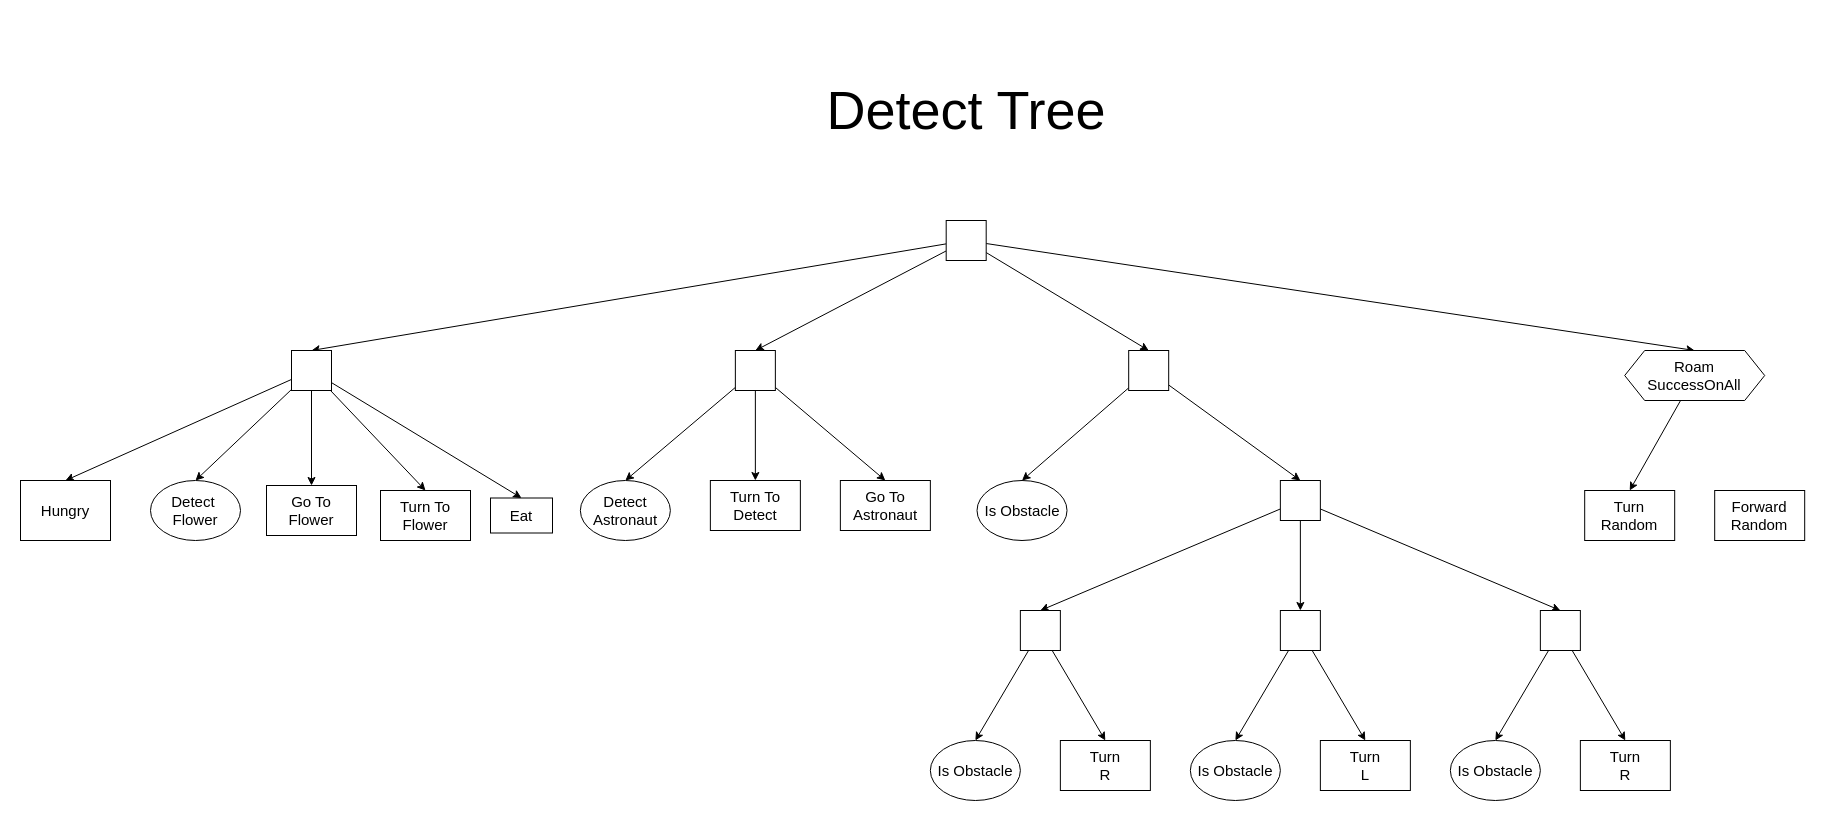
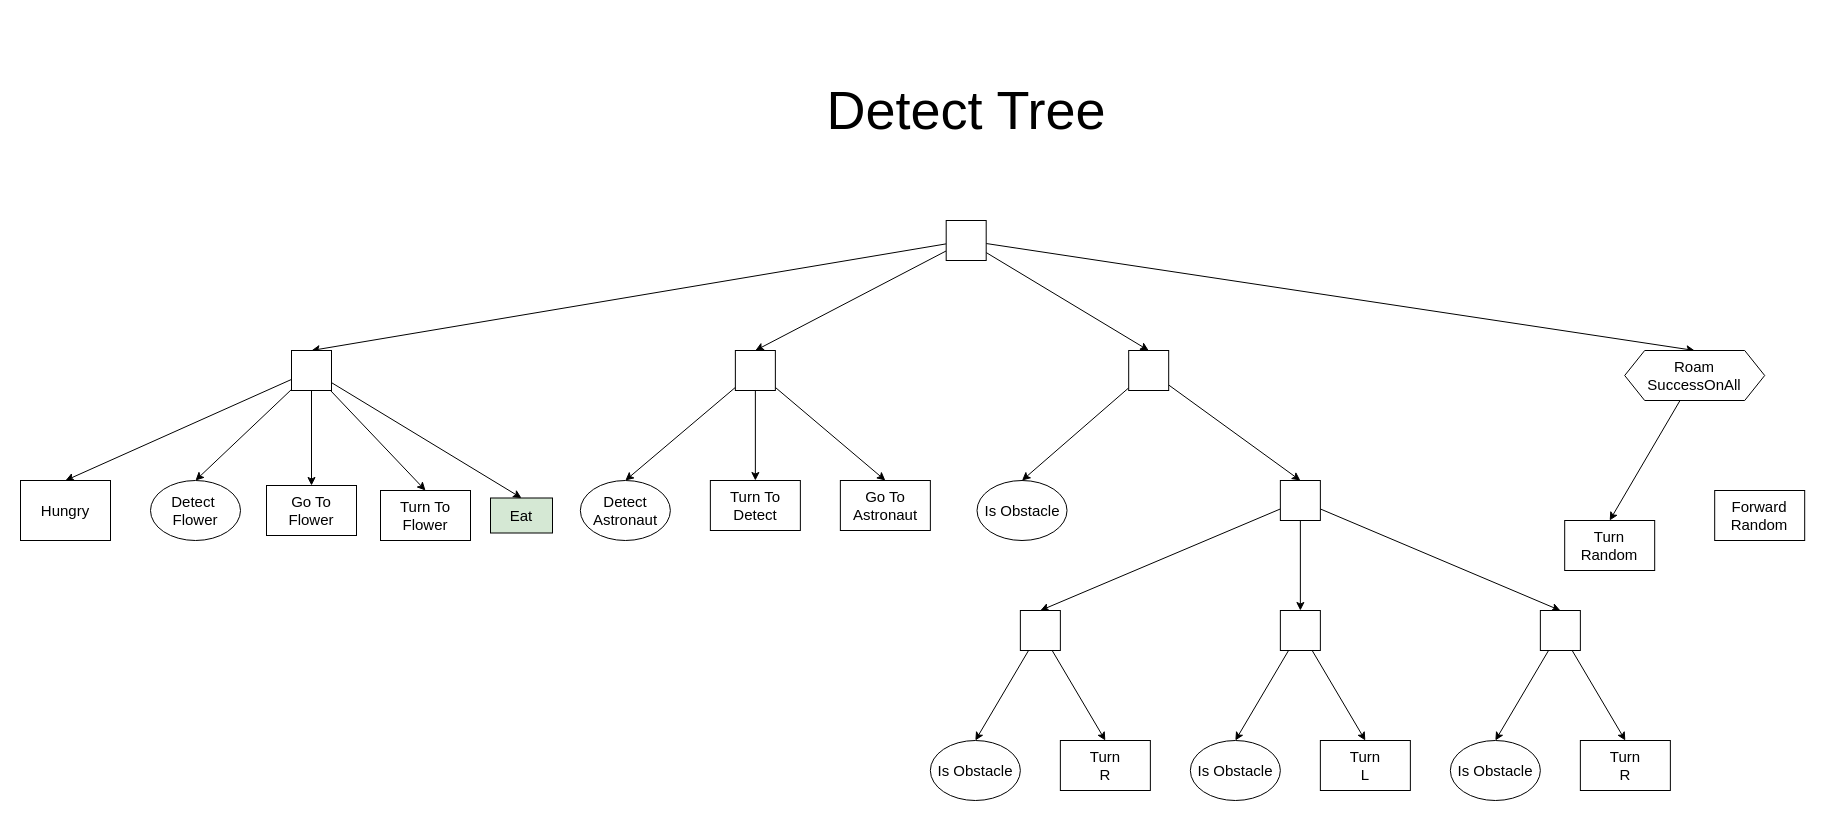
  <mxCell id="0" />
  <mxCell id="1" parent="0" />
  <mxCell id="2" style="edgeStyle=none;rounded=0;orthogonalLoop=1;jettySize=auto;html=1;entryX=0.5;entryY=0;entryDx=0;entryDy=0;strokeColor=default;align=center;verticalAlign=middle;fontFamily=Helvetica;fontSize=11;fontColor=default;labelBackgroundColor=default;endArrow=classic;" parent="1" source="6" target="19" edge="1"><mxGeometry relative="1" as="geometry" /></mxCell>
  <mxCell id="3" style="edgeStyle=none;rounded=0;orthogonalLoop=1;jettySize=auto;html=1;entryX=0.5;entryY=0;entryDx=0;entryDy=0;strokeColor=default;align=center;verticalAlign=middle;fontFamily=Helvetica;fontSize=11;fontColor=default;labelBackgroundColor=default;endArrow=classic;" parent="1" source="6" target="16" edge="1"><mxGeometry relative="1" as="geometry" /></mxCell>
  <mxCell id="4" style="edgeStyle=none;rounded=0;orthogonalLoop=1;jettySize=auto;html=1;entryX=0.5;entryY=0;entryDx=0;entryDy=0;strokeColor=default;align=center;verticalAlign=middle;fontFamily=Helvetica;fontSize=11;fontColor=default;labelBackgroundColor=default;endArrow=classic;" parent="1" source="6" target="10" edge="1"><mxGeometry relative="1" as="geometry" /></mxCell>
  <mxCell id="5" style="edgeStyle=none;rounded=0;orthogonalLoop=1;jettySize=auto;html=1;entryX=0.5;entryY=0;entryDx=0;entryDy=0;strokeColor=default;align=center;verticalAlign=middle;fontFamily=Helvetica;fontSize=11;fontColor=default;labelBackgroundColor=default;endArrow=classic;" parent="1" source="6" target="49" edge="1"><mxGeometry relative="1" as="geometry"><mxPoint x="1876.378" y="340" as="targetPoint" /></mxGeometry></mxCell>
  <mxCell id="6" value="&lt;span id=&quot;docs-internal-guid-200b923e-7fff-36eb-ba30-63e8c0cf25a8&quot;&gt;&lt;span style=&quot;font-family: Arial, sans-serif; background-color: transparent; font-variant-numeric: normal; font-variant-east-asian: normal; font-variant-alternates: normal; font-variant-position: normal; vertical-align: baseline; white-space-collapse: preserve;&quot;&gt;&lt;font style=&quot;font-size: 22px;&quot; color=&quot;#ffffff&quot;&gt;?&lt;/font&gt;&lt;/span&gt;&lt;/span&gt;" style="rounded=0;whiteSpace=wrap;html=1;" parent="1" vertex="1"><mxGeometry x="945.69" y="220" width="40" height="40" as="geometry" /></mxCell>
  <mxCell id="7" style="edgeStyle=none;rounded=0;orthogonalLoop=1;jettySize=auto;html=1;entryX=0.5;entryY=0;entryDx=0;entryDy=0;strokeColor=default;align=center;verticalAlign=middle;fontFamily=Helvetica;fontSize=11;fontColor=default;labelBackgroundColor=default;endArrow=classic;" parent="1" source="10" target="24" edge="1"><mxGeometry relative="1" as="geometry" /></mxCell>
  <mxCell id="8" style="edgeStyle=none;rounded=0;orthogonalLoop=1;jettySize=auto;html=1;entryX=0.5;entryY=0;entryDx=0;entryDy=0;strokeColor=default;align=center;verticalAlign=middle;fontFamily=Helvetica;fontSize=11;fontColor=default;labelBackgroundColor=default;endArrow=classic;" parent="1" source="10" target="25" edge="1"><mxGeometry relative="1" as="geometry" /></mxCell>
  <mxCell id="9" style="rounded=0;orthogonalLoop=1;jettySize=auto;html=1;entryX=0.5;entryY=0;entryDx=0;entryDy=0;" parent="1" source="10" target="26" edge="1"><mxGeometry relative="1" as="geometry" /></mxCell>
  <mxCell id="10" value="&lt;span id=&quot;docs-internal-guid-200b923e-7fff-36eb-ba30-63e8c0cf25a8&quot;&gt;&lt;span style=&quot;font-family: Arial, sans-serif; background-color: transparent; font-variant-numeric: normal; font-variant-east-asian: normal; font-variant-alternates: normal; font-variant-position: normal; vertical-align: baseline; white-space-collapse: preserve;&quot;&gt;&lt;font style=&quot;font-size: 22px;&quot; color=&quot;#ffffff&quot;&gt;→&lt;/font&gt;&lt;/span&gt;&lt;/span&gt;" style="rounded=0;whiteSpace=wrap;html=1;" parent="1" vertex="1"><mxGeometry x="734.86" y="350" width="40" height="40" as="geometry" /></mxCell>
  <mxCell id="11" style="edgeStyle=none;rounded=0;orthogonalLoop=1;jettySize=auto;html=1;entryX=0.5;entryY=0;entryDx=0;entryDy=0;strokeColor=default;align=center;verticalAlign=middle;fontFamily=Helvetica;fontSize=11;fontColor=default;labelBackgroundColor=default;endArrow=classic;" parent="1" source="16" target="22" edge="1"><mxGeometry relative="1" as="geometry" /></mxCell>
  <mxCell id="12" style="edgeStyle=none;rounded=0;orthogonalLoop=1;jettySize=auto;html=1;entryX=0.5;entryY=0;entryDx=0;entryDy=0;strokeColor=default;align=center;verticalAlign=middle;fontFamily=Helvetica;fontSize=11;fontColor=default;labelBackgroundColor=default;endArrow=classic;" parent="1" source="16" target="21" edge="1"><mxGeometry relative="1" as="geometry" /></mxCell>
  <mxCell id="13" style="edgeStyle=none;rounded=0;orthogonalLoop=1;jettySize=auto;html=1;entryX=0.5;entryY=0;entryDx=0;entryDy=0;strokeColor=default;align=center;verticalAlign=middle;fontFamily=Helvetica;fontSize=11;fontColor=default;labelBackgroundColor=default;endArrow=classic;" parent="1" source="16" target="23" edge="1"><mxGeometry relative="1" as="geometry" /></mxCell>
  <mxCell id="14" style="rounded=0;orthogonalLoop=1;jettySize=auto;html=1;entryX=0.5;entryY=0;entryDx=0;entryDy=0;" parent="1" source="16" target="27" edge="1"><mxGeometry relative="1" as="geometry" /></mxCell>
  <mxCell id="15" style="rounded=0;orthogonalLoop=1;jettySize=auto;html=1;entryX=0.5;entryY=0;entryDx=0;entryDy=0;" parent="1" source="16" target="28" edge="1"><mxGeometry relative="1" as="geometry" /></mxCell>
  <mxCell id="16" value="&lt;span id=&quot;docs-internal-guid-200b923e-7fff-36eb-ba30-63e8c0cf25a8&quot;&gt;&lt;span style=&quot;font-family: Arial, sans-serif; background-color: transparent; font-variant-numeric: normal; font-variant-east-asian: normal; font-variant-alternates: normal; font-variant-position: normal; vertical-align: baseline; white-space-collapse: preserve;&quot;&gt;&lt;font style=&quot;font-size: 22px;&quot; color=&quot;#ffffff&quot;&gt;→&lt;/font&gt;&lt;/span&gt;&lt;/span&gt;" style="rounded=0;whiteSpace=wrap;html=1;" parent="1" vertex="1"><mxGeometry x="291" y="350" width="40" height="40" as="geometry" /></mxCell>
  <mxCell id="17" style="edgeStyle=none;rounded=0;orthogonalLoop=1;jettySize=auto;html=1;entryX=0.5;entryY=0;entryDx=0;entryDy=0;strokeColor=default;align=center;verticalAlign=middle;fontFamily=Helvetica;fontSize=11;fontColor=default;labelBackgroundColor=default;endArrow=classic;" parent="1" source="19" target="20" edge="1"><mxGeometry relative="1" as="geometry" /></mxCell>
  <mxCell id="18" style="edgeStyle=none;rounded=0;orthogonalLoop=1;jettySize=auto;html=1;entryX=0.5;entryY=0;entryDx=0;entryDy=0;strokeColor=default;align=center;verticalAlign=middle;fontFamily=Helvetica;fontSize=11;fontColor=default;labelBackgroundColor=default;endArrow=classic;" parent="1" source="19" target="32" edge="1"><mxGeometry relative="1" as="geometry" /></mxCell>
  <mxCell id="19" value="&lt;span id=&quot;docs-internal-guid-200b923e-7fff-36eb-ba30-63e8c0cf25a8&quot;&gt;&lt;span style=&quot;font-family: Arial, sans-serif; background-color: transparent; font-variant-numeric: normal; font-variant-east-asian: normal; font-variant-alternates: normal; font-variant-position: normal; vertical-align: baseline; white-space-collapse: preserve;&quot;&gt;&lt;font style=&quot;font-size: 22px;&quot; color=&quot;#ffffff&quot;&gt;→&lt;/font&gt;&lt;/span&gt;&lt;/span&gt;" style="rounded=0;whiteSpace=wrap;html=1;" parent="1" vertex="1"><mxGeometry x="1128.19" y="350" width="40" height="40" as="geometry" /></mxCell>
  <mxCell id="20" value="&lt;span style=&quot;font-size: 15px;&quot;&gt;Is Obstacle&lt;/span&gt;" style="ellipse;whiteSpace=wrap;html=1;" parent="1" vertex="1"><mxGeometry x="976.523" y="480" width="90" height="60" as="geometry" /></mxCell>
  <mxCell id="21" value="&lt;span style=&quot;font-size: 15px; background-color: initial;&quot;&gt;Detect&amp;nbsp;&lt;/span&gt;&lt;div&gt;&lt;span style=&quot;background-color: initial; font-size: 15px;&quot;&gt;Flower&lt;/span&gt;&lt;/div&gt;" style="ellipse;whiteSpace=wrap;html=1;" parent="1" vertex="1"><mxGeometry x="150" y="480" width="90" height="60" as="geometry" /></mxCell>
  <mxCell id="22" value="&lt;span style=&quot;font-size: 15px;&quot;&gt;Hungry&lt;/span&gt;" style="whiteSpace=wrap;html=1;rounded=0;" parent="1" vertex="1"><mxGeometry x="20" y="480" width="90" height="60" as="geometry" /></mxCell>
- <mxCell id="23" value="&lt;div&gt;&lt;font style=&quot;font-size: 15px;&quot;&gt;Eat&lt;/font&gt;&lt;/div&gt;" style="rounded=0;whiteSpace=wrap;html=1;" parent="1" vertex="1"><mxGeometry x="490" y="497.5" width="62" height="35" as="geometry" /></mxCell>
+ <mxCell id="23" value="&lt;div&gt;&lt;font style=&quot;font-size: 15px;&quot;&gt;Eat&lt;/font&gt;&lt;/div&gt;" style="rounded=0;whiteSpace=wrap;html=1;fillColor=#d5e8d4;" parent="1" vertex="1"><mxGeometry x="490" y="497.5" width="62" height="35" as="geometry" /></mxCell>
  <mxCell id="24" value="&lt;span style=&quot;font-size: 15px;&quot;&gt;Detect Astronaut&lt;/span&gt;" style="ellipse;whiteSpace=wrap;html=1;" parent="1" vertex="1"><mxGeometry x="579.86" y="480" width="90" height="60" as="geometry" /></mxCell>
  <mxCell id="25" value="&lt;div&gt;&lt;font style=&quot;font-size: 15px;&quot;&gt;Turn To Detect&lt;/font&gt;&lt;/div&gt;" style="rounded=0;whiteSpace=wrap;html=1;" parent="1" vertex="1"><mxGeometry x="709.86" y="480" width="90" height="50" as="geometry" /></mxCell>
  <mxCell id="26" value="&lt;div&gt;&lt;font style=&quot;font-size: 15px;&quot;&gt;Go To Astronaut&lt;/font&gt;&lt;/div&gt;" style="rounded=0;whiteSpace=wrap;html=1;" parent="1" vertex="1"><mxGeometry x="839.86" y="480" width="90" height="50" as="geometry" /></mxCell>
  <mxCell id="27" value="&lt;div&gt;&lt;font style=&quot;font-size: 15px;&quot;&gt;Turn To Flower&lt;/font&gt;&lt;/div&gt;" style="rounded=0;whiteSpace=wrap;html=1;" parent="1" vertex="1"><mxGeometry x="380" y="490" width="90" height="50" as="geometry" /></mxCell>
  <mxCell id="28" value="&lt;div&gt;&lt;font style=&quot;font-size: 15px;&quot;&gt;Go To Flower&lt;/font&gt;&lt;/div&gt;" style="rounded=0;whiteSpace=wrap;html=1;" parent="1" vertex="1"><mxGeometry x="266" y="485" width="90" height="50" as="geometry" /></mxCell>
  <mxCell id="29" style="edgeStyle=none;rounded=0;orthogonalLoop=1;jettySize=auto;html=1;entryX=0.5;entryY=0;entryDx=0;entryDy=0;strokeColor=default;align=center;verticalAlign=middle;fontFamily=Helvetica;fontSize=11;fontColor=default;labelBackgroundColor=default;endArrow=classic;" parent="1" source="32" target="41" edge="1"><mxGeometry relative="1" as="geometry" /></mxCell>
  <mxCell id="30" style="edgeStyle=none;rounded=0;orthogonalLoop=1;jettySize=auto;html=1;entryX=0.5;entryY=0;entryDx=0;entryDy=0;strokeColor=default;align=center;verticalAlign=middle;fontFamily=Helvetica;fontSize=11;fontColor=default;labelBackgroundColor=default;endArrow=classic;" parent="1" source="32" target="38" edge="1"><mxGeometry relative="1" as="geometry" /></mxCell>
  <mxCell id="31" style="edgeStyle=none;rounded=0;orthogonalLoop=1;jettySize=auto;html=1;entryX=0.5;entryY=0;entryDx=0;entryDy=0;strokeColor=default;align=center;verticalAlign=middle;fontFamily=Helvetica;fontSize=11;fontColor=default;labelBackgroundColor=default;endArrow=classic;" parent="1" source="32" target="35" edge="1"><mxGeometry relative="1" as="geometry" /></mxCell>
  <mxCell id="32" value="&lt;span id=&quot;docs-internal-guid-200b923e-7fff-36eb-ba30-63e8c0cf25a8&quot;&gt;&lt;span style=&quot;font-family: Arial, sans-serif; background-color: transparent; font-variant-numeric: normal; font-variant-east-asian: normal; font-variant-alternates: normal; font-variant-position: normal; vertical-align: baseline; white-space-collapse: preserve;&quot;&gt;&lt;font style=&quot;font-size: 22px;&quot; color=&quot;#ffffff&quot;&gt;?&lt;/font&gt;&lt;/span&gt;&lt;/span&gt;" style="rounded=0;whiteSpace=wrap;html=1;" parent="1" vertex="1"><mxGeometry x="1279.857" y="480" width="40" height="40" as="geometry" /></mxCell>
  <mxCell id="33" style="edgeStyle=none;rounded=0;orthogonalLoop=1;jettySize=auto;html=1;entryX=0.5;entryY=0;entryDx=0;entryDy=0;strokeColor=default;align=center;verticalAlign=middle;fontFamily=Helvetica;fontSize=11;fontColor=default;labelBackgroundColor=default;endArrow=classic;" parent="1" source="35" target="42" edge="1"><mxGeometry relative="1" as="geometry" /></mxCell>
  <mxCell id="34" style="edgeStyle=none;rounded=0;orthogonalLoop=1;jettySize=auto;html=1;entryX=0.5;entryY=0;entryDx=0;entryDy=0;strokeColor=default;align=center;verticalAlign=middle;fontFamily=Helvetica;fontSize=11;fontColor=default;labelBackgroundColor=default;endArrow=classic;" parent="1" source="35" target="45" edge="1"><mxGeometry relative="1" as="geometry" /></mxCell>
  <mxCell id="35" value="&lt;span id=&quot;docs-internal-guid-200b923e-7fff-36eb-ba30-63e8c0cf25a8&quot;&gt;&lt;span style=&quot;font-family: Arial, sans-serif; background-color: transparent; font-variant-numeric: normal; font-variant-east-asian: normal; font-variant-alternates: normal; font-variant-position: normal; vertical-align: baseline; white-space-collapse: preserve;&quot;&gt;&lt;font style=&quot;font-size: 22px;&quot; color=&quot;#ffffff&quot;&gt;→&lt;/font&gt;&lt;/span&gt;&lt;/span&gt;" style="rounded=0;whiteSpace=wrap;html=1;" parent="1" vertex="1"><mxGeometry x="1539.857" y="610" width="40" height="40" as="geometry" /></mxCell>
  <mxCell id="36" style="edgeStyle=none;rounded=0;orthogonalLoop=1;jettySize=auto;html=1;entryX=0.5;entryY=0;entryDx=0;entryDy=0;strokeColor=default;align=center;verticalAlign=middle;fontFamily=Helvetica;fontSize=11;fontColor=default;labelBackgroundColor=default;endArrow=classic;" parent="1" source="38" target="43" edge="1"><mxGeometry relative="1" as="geometry" /></mxCell>
  <mxCell id="37" style="edgeStyle=none;rounded=0;orthogonalLoop=1;jettySize=auto;html=1;entryX=0.5;entryY=0;entryDx=0;entryDy=0;strokeColor=default;align=center;verticalAlign=middle;fontFamily=Helvetica;fontSize=11;fontColor=default;labelBackgroundColor=default;endArrow=classic;" parent="1" source="38" target="47" edge="1"><mxGeometry relative="1" as="geometry" /></mxCell>
  <mxCell id="38" value="&lt;span id=&quot;docs-internal-guid-200b923e-7fff-36eb-ba30-63e8c0cf25a8&quot;&gt;&lt;span style=&quot;font-family: Arial, sans-serif; background-color: transparent; font-variant-numeric: normal; font-variant-east-asian: normal; font-variant-alternates: normal; font-variant-position: normal; vertical-align: baseline; white-space-collapse: preserve;&quot;&gt;&lt;font style=&quot;font-size: 22px;&quot; color=&quot;#ffffff&quot;&gt;→&lt;/font&gt;&lt;/span&gt;&lt;/span&gt;" style="rounded=0;whiteSpace=wrap;html=1;" parent="1" vertex="1"><mxGeometry x="1279.857" y="610" width="40" height="40" as="geometry" /></mxCell>
  <mxCell id="39" style="edgeStyle=none;rounded=0;orthogonalLoop=1;jettySize=auto;html=1;entryX=0.5;entryY=0;entryDx=0;entryDy=0;strokeColor=default;align=center;verticalAlign=middle;fontFamily=Helvetica;fontSize=11;fontColor=default;labelBackgroundColor=default;endArrow=classic;" parent="1" source="41" target="44" edge="1"><mxGeometry relative="1" as="geometry" /></mxCell>
  <mxCell id="40" style="edgeStyle=none;rounded=0;orthogonalLoop=1;jettySize=auto;html=1;entryX=0.5;entryY=0;entryDx=0;entryDy=0;strokeColor=default;align=center;verticalAlign=middle;fontFamily=Helvetica;fontSize=11;fontColor=default;labelBackgroundColor=default;endArrow=classic;" parent="1" source="41" target="46" edge="1"><mxGeometry relative="1" as="geometry" /></mxCell>
  <mxCell id="41" value="&lt;span id=&quot;docs-internal-guid-200b923e-7fff-36eb-ba30-63e8c0cf25a8&quot;&gt;&lt;span style=&quot;font-family: Arial, sans-serif; background-color: transparent; font-variant-numeric: normal; font-variant-east-asian: normal; font-variant-alternates: normal; font-variant-position: normal; vertical-align: baseline; white-space-collapse: preserve;&quot;&gt;&lt;font style=&quot;font-size: 22px;&quot; color=&quot;#ffffff&quot;&gt;→&lt;/font&gt;&lt;/span&gt;&lt;/span&gt;" style="rounded=0;whiteSpace=wrap;html=1;" parent="1" vertex="1"><mxGeometry x="1019.857" y="610" width="40" height="40" as="geometry" /></mxCell>
  <mxCell id="42" value="&lt;span style=&quot;font-size: 15px;&quot;&gt;Is Obstacle&lt;/span&gt;" style="ellipse;whiteSpace=wrap;html=1;" parent="1" vertex="1"><mxGeometry x="1449.857" y="740" width="90" height="60" as="geometry" /></mxCell>
  <mxCell id="43" value="&lt;span style=&quot;font-size: 15px;&quot;&gt;Is Obstacle&lt;/span&gt;" style="ellipse;whiteSpace=wrap;html=1;" parent="1" vertex="1"><mxGeometry x="1189.857" y="740" width="90" height="60" as="geometry" /></mxCell>
  <mxCell id="44" value="&lt;span style=&quot;font-size: 15px;&quot;&gt;Is Obstacle&lt;/span&gt;" style="ellipse;whiteSpace=wrap;html=1;" parent="1" vertex="1"><mxGeometry x="929.857" y="740" width="90" height="60" as="geometry" /></mxCell>
  <mxCell id="45" value="&lt;span style=&quot;font-size: 15px;&quot;&gt;Turn&lt;/span&gt;&lt;div&gt;&lt;span style=&quot;font-size: 15px;&quot;&gt;R&lt;/span&gt;&lt;/div&gt;" style="rounded=0;whiteSpace=wrap;html=1;" parent="1" vertex="1"><mxGeometry x="1579.857" y="740" width="90" height="50" as="geometry" /></mxCell>
  <mxCell id="46" value="&lt;span style=&quot;font-size: 15px;&quot;&gt;Turn&lt;/span&gt;&lt;div&gt;&lt;span style=&quot;font-size: 15px;&quot;&gt;R&lt;/span&gt;&lt;/div&gt;" style="rounded=0;whiteSpace=wrap;html=1;" parent="1" vertex="1"><mxGeometry x="1059.857" y="740" width="90" height="50" as="geometry" /></mxCell>
  <mxCell id="47" value="&lt;span style=&quot;font-size: 15px;&quot;&gt;Turn&lt;/span&gt;&lt;div&gt;&lt;span style=&quot;font-size: 15px;&quot;&gt;L&lt;/span&gt;&lt;/div&gt;" style="rounded=0;whiteSpace=wrap;html=1;" parent="1" vertex="1"><mxGeometry x="1319.857" y="740" width="90" height="50" as="geometry" /></mxCell>
  <mxCell id="48" style="edgeStyle=none;rounded=0;orthogonalLoop=1;jettySize=auto;html=1;entryX=0.5;entryY=0;entryDx=0;entryDy=0;strokeColor=default;align=center;verticalAlign=middle;fontFamily=Helvetica;fontSize=11;fontColor=default;labelBackgroundColor=default;endArrow=classic;" parent="1" source="49" target="50" edge="1"><mxGeometry relative="1" as="geometry" /></mxCell>
  <mxCell id="49" value="&lt;font style=&quot;font-size: 15px;&quot;&gt;Roam&lt;/font&gt;&lt;div&gt;&lt;font style=&quot;font-size: 15px;&quot;&gt;SuccessOnAll&lt;/font&gt;&lt;/div&gt;" style="shape=hexagon;perimeter=hexagonPerimeter2;whiteSpace=wrap;html=1;fixedSize=1;" parent="1" vertex="1"><mxGeometry x="1624.19" y="350" width="140" height="50" as="geometry" /></mxCell>
- <mxCell id="50" value="&lt;span style=&quot;font-size: 15px;&quot;&gt;Turn&lt;/span&gt;&lt;div&gt;&lt;span style=&quot;font-size: 15px;&quot;&gt;Random&lt;/span&gt;&lt;/div&gt;" style="rounded=0;whiteSpace=wrap;html=1;" parent="1" vertex="1"><mxGeometry x="1584.19" y="490" width="90" height="50" as="geometry" /></mxCell>
+ <mxCell id="50" value="&lt;span style=&quot;font-size: 15px;&quot;&gt;Turn&lt;/span&gt;&lt;div&gt;&lt;span style=&quot;font-size: 15px;&quot;&gt;Random&lt;/span&gt;&lt;/div&gt;" style="rounded=0;whiteSpace=wrap;html=1;" parent="1" vertex="1"><mxGeometry x="1564.19" y="520" width="90" height="50" as="geometry" /></mxCell>
  <mxCell id="51" value="&lt;span style=&quot;font-size: 15px;&quot;&gt;Forward&lt;/span&gt;&lt;div&gt;&lt;span style=&quot;font-size: 15px;&quot;&gt;Random&lt;/span&gt;&lt;/div&gt;" style="rounded=0;whiteSpace=wrap;html=1;" parent="1" vertex="1"><mxGeometry x="1714.19" y="490" width="90" height="50" as="geometry" /></mxCell>
  <mxCell id="52" value="&lt;font style=&quot;font-size: 54px;&quot;&gt;Detect Tree&lt;/font&gt;" style="text;html=1;align=center;verticalAlign=middle;whiteSpace=wrap;rounded=0;fontFamily=Helvetica;fontSize=11;fontColor=default;labelBackgroundColor=default;" parent="1" vertex="1"><mxGeometry x="710.69" y="20" width="510" height="180" as="geometry" /></mxCell>
